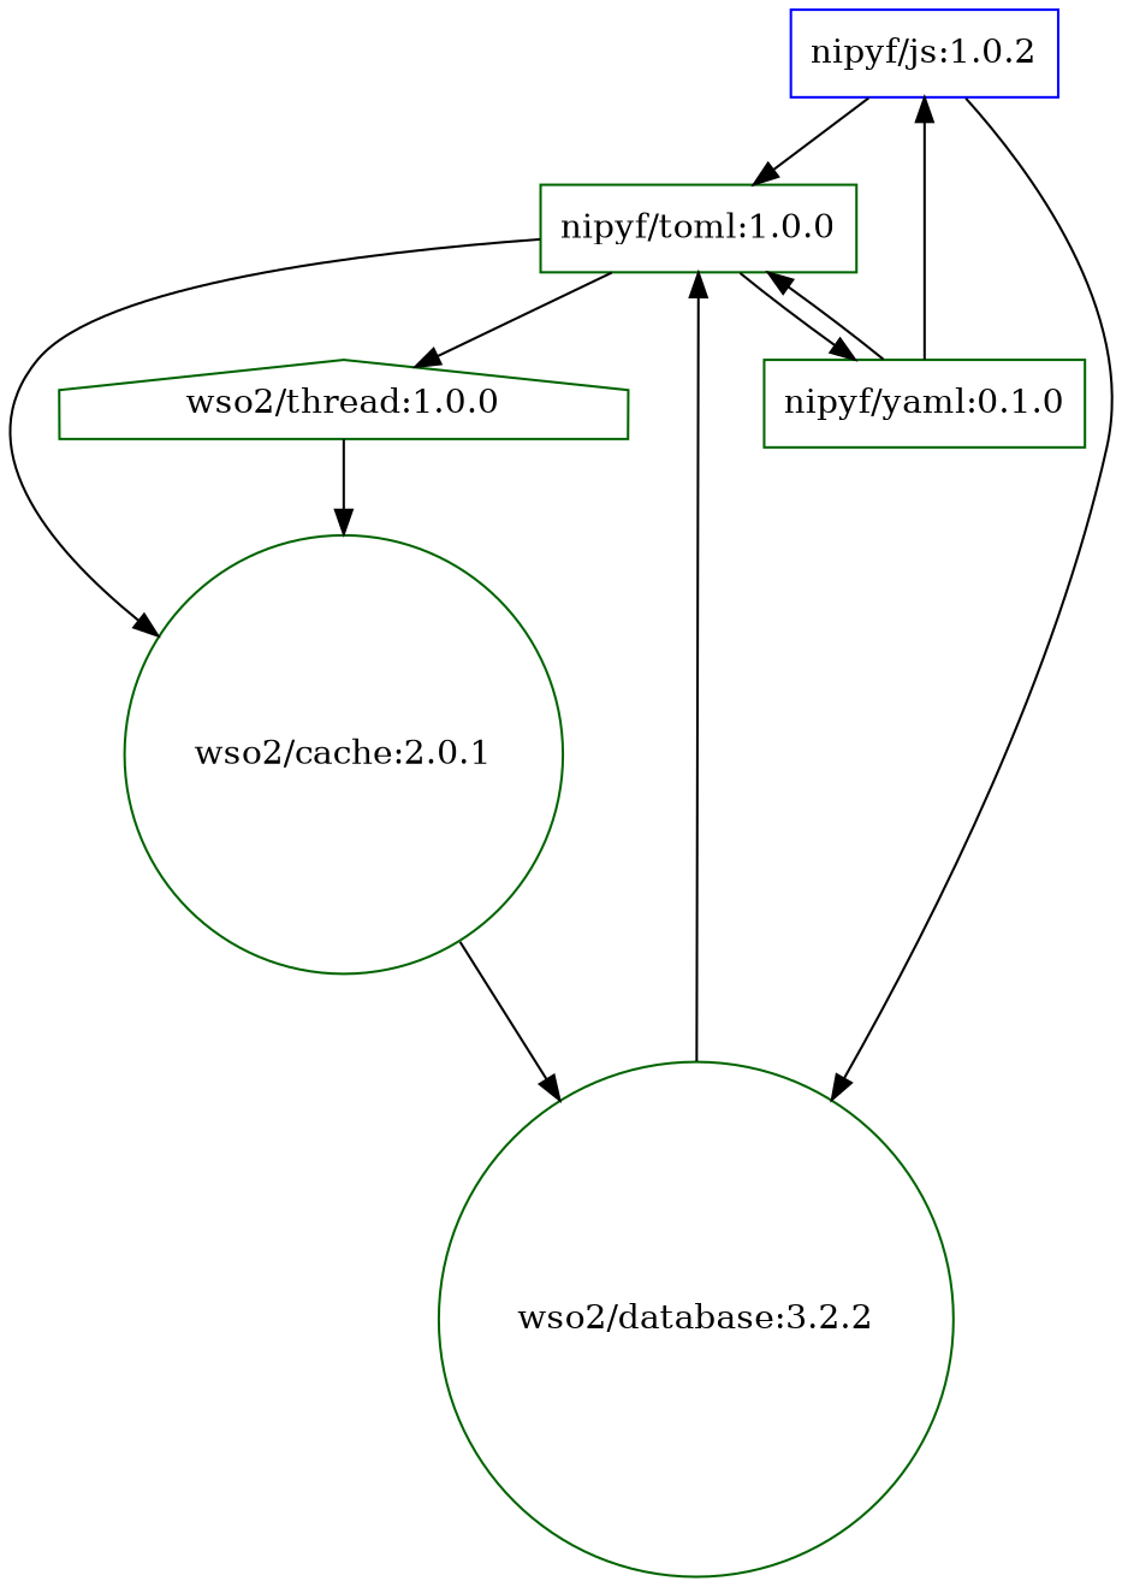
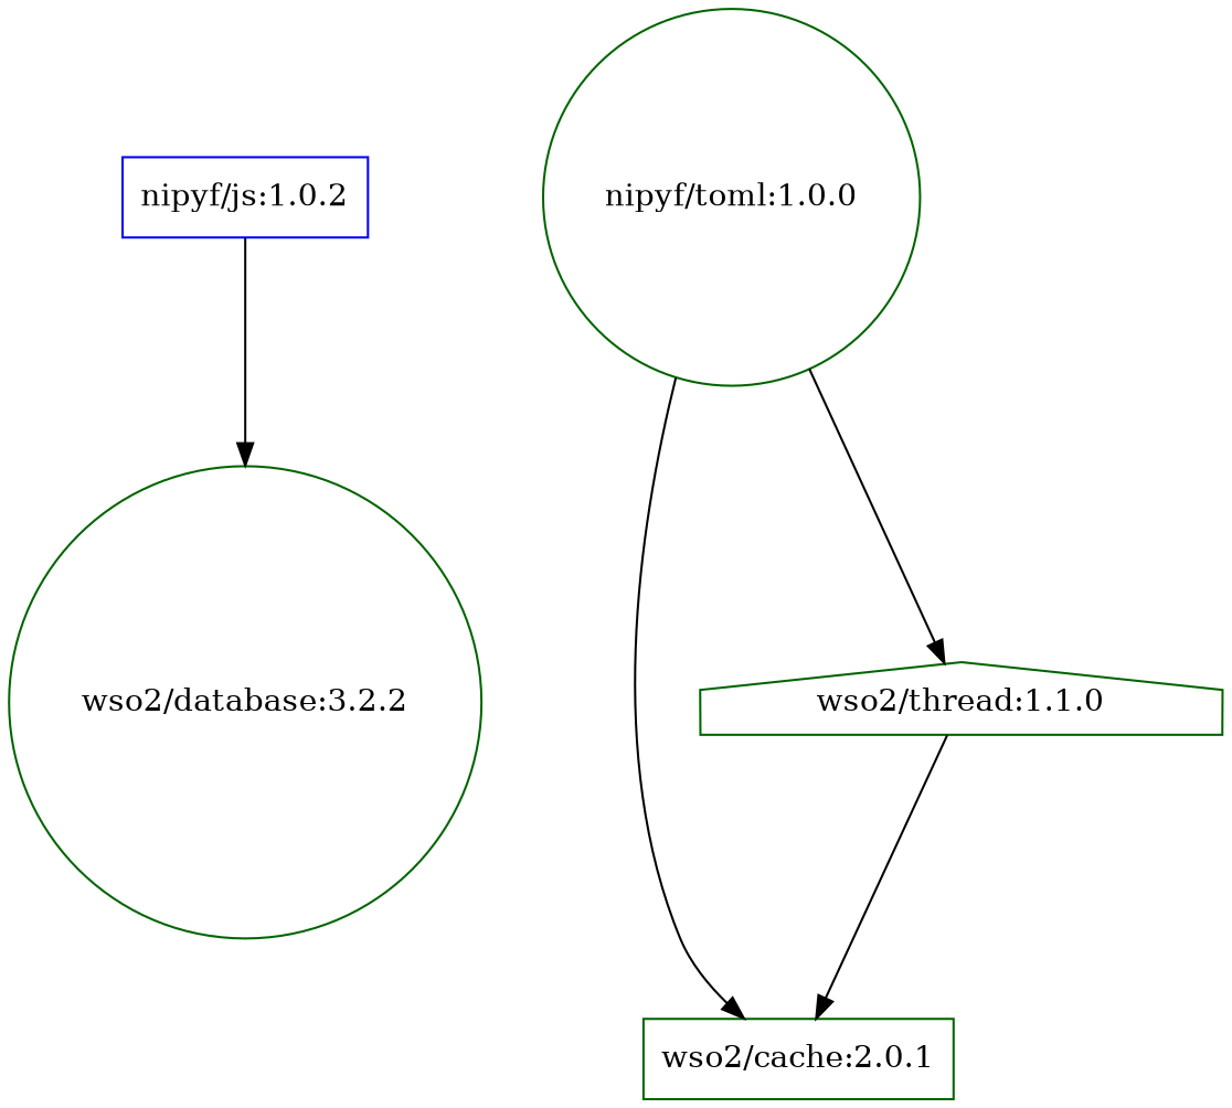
  digraph {
    node [color=darkgreen shape=box]
    "nipyf/js:1.0.2" [color=blue]
-   "nipyf/toml:1.0.0"
+   "nipyf/toml:1.0.0" [shape=circle]
    "wso2/database:3.2.2" [shape=circle]
-   "nipyf/yaml:0.1.0"
-   "wso2/cache:2.0.1" [shape=circle]
-   "wso2/thread:1.0.0" [shape=house]
-   "nipyf/js:1.0.2" -> "nipyf/toml:1.0.0"
+   "wso2/cache:2.0.1"
+   "wso2/thread:1.0.0" [shape=house label="wso2/thread:1.1.0"]
    "nipyf/js:1.0.2" -> "wso2/database:3.2.2"
-   "nipyf/toml:1.0.0" -> "nipyf/yaml:0.1.0"
    "nipyf/toml:1.0.0" -> "wso2/cache:2.0.1"
    "nipyf/toml:1.0.0" -> "wso2/thread:1.0.0"
-   "wso2/database:3.2.2" -> "nipyf/toml:1.0.0"
-   "nipyf/yaml:0.1.0" -> "nipyf/js:1.0.2"
-   "nipyf/yaml:0.1.0" -> "nipyf/toml:1.0.0"
-   "wso2/cache:2.0.1" -> "wso2/database:3.2.2"
    "wso2/thread:1.0.0" -> "wso2/cache:2.0.1"
  }
